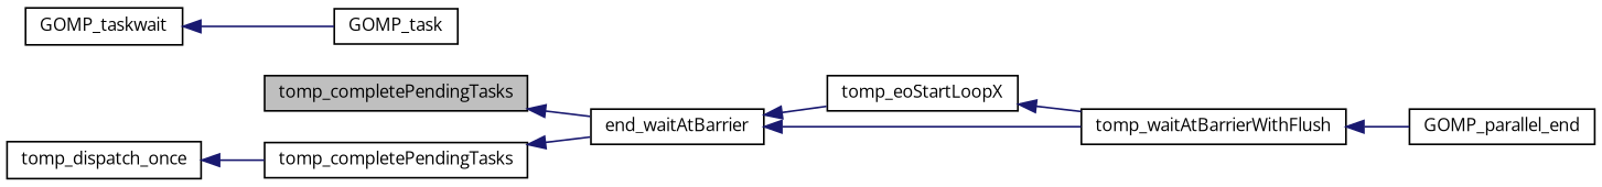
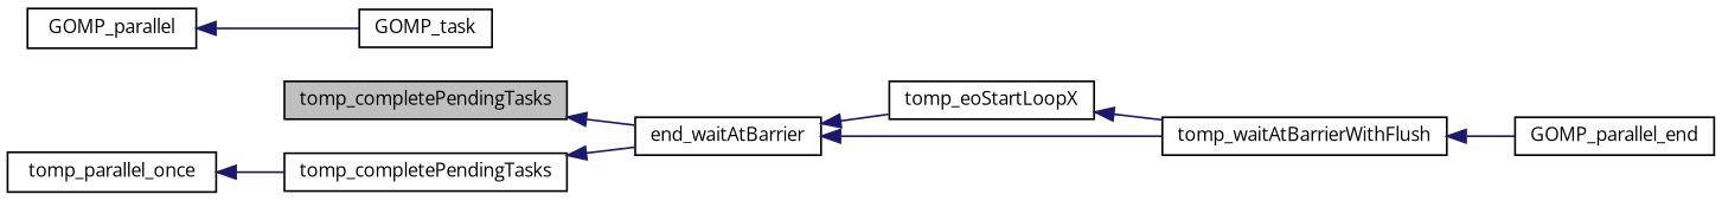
  digraph {
    fontname="Open Sans"
    rankdir=LR
    node [color=black fillcolor=white fontname="Open Sans" fontsize=10 shape=record style=filled]
    edge [color=midnightblue dir=back fontname="Open Sans" fontsize=10 labelfontname=Helvetica labelfontsize=10 style=solid]
    n1 [fillcolor=grey75 fontcolor=black height=0.2 label=tomp_completePendingTasks width=0.4]
    n2 [height=0.2 label=end_waitAtBarrier width=0.4]
    n3 [height=0.2 label=tomp_eoStartLoopX width=0.4]
    n4 [height=0.2 label=tomp_waitAtBarrierWithFlush width=0.4]
    n5 [height=0.2 label=GOMP_parallel_end width=0.4]
-   n6 [height=0.2 label=tomp_dispatch_once width=0.4]
+   n6 [height=0.2 label=tomp_parallel_once width=0.4]
    n7 [height=0.2 label=tomp_completePendingTasks width=0.4]
-   n8 [height=0.2 label=GOMP_taskwait width=0.4]
+   n8 [height=0.2 label=GOMP_parallel width=0.4]
    n9 [height=0.2 label=GOMP_task width=0.4]
    n1 -> n2
    n2 -> n3
    n2 -> n4
    n3 -> n4
    n4 -> n5
    n6 -> n7
    n7 -> n2
    n8 -> n9
  }
